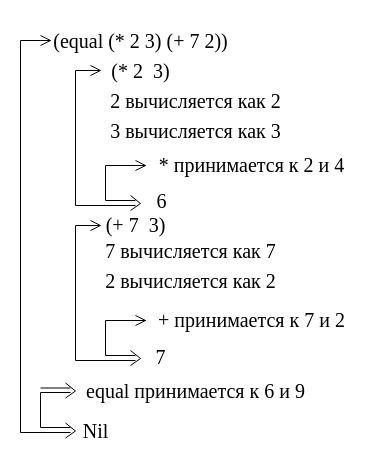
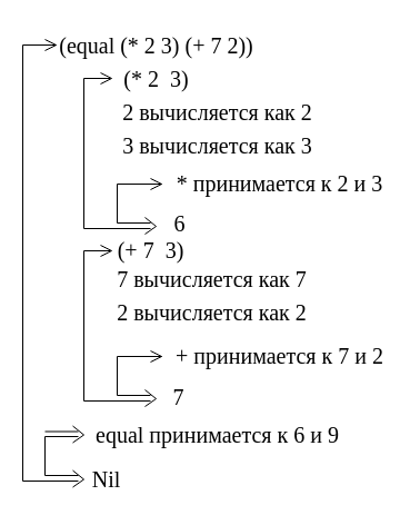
  <mxCell id="0" />
  <mxCell id="1" parent="0" />
  <mxCell id="2" value="" style="endArrow=none;html=1;rounded=0;fontFamily=Times New Roman;fontSize=20;" edge="1" parent="1"><mxGeometry width="50" height="50" relative="1" as="geometry"><mxPoint x="50" y="40" as="sourcePoint" /><mxPoint x="40" y="45" as="targetPoint" /></mxGeometry></mxCell>
  <mxCell id="3" value="" style="endArrow=none;html=1;rounded=0;" edge="1" parent="1"><mxGeometry width="50" height="50" relative="1" as="geometry"><mxPoint x="20" y="432" as="sourcePoint" /><mxPoint x="20" y="40" as="targetPoint" /></mxGeometry></mxCell>
  <mxCell id="4" value="&lt;font face=&quot;Times New Roman&quot; style=&quot;font-size: 20px;&quot;&gt;(equal (* 2 3) (+ 7 2))&lt;/font&gt;" style="text;html=1;align=center;verticalAlign=middle;resizable=0;points=[];autosize=1;strokeColor=none;fillColor=none;" vertex="1" parent="1"><mxGeometry x="40" y="20" width="200" height="40" as="geometry" /></mxCell>
  <mxCell id="5" value="2 вычисляется как 2" style="text;html=1;align=center;verticalAlign=middle;resizable=0;points=[];autosize=1;strokeColor=none;fillColor=none;fontSize=20;fontFamily=Times New Roman;" vertex="1" parent="1"><mxGeometry x="100" y="80" width="190" height="40" as="geometry" /></mxCell>
  <mxCell id="6" value="6" style="text;html=1;align=center;verticalAlign=middle;resizable=0;points=[];autosize=1;strokeColor=none;fillColor=none;fontSize=20;fontFamily=Times New Roman;" vertex="1" parent="1"><mxGeometry x="146" y="180" width="30" height="40" as="geometry" /></mxCell>
  <mxCell id="7" value="Nil" style="text;html=1;align=center;verticalAlign=middle;resizable=0;points=[];autosize=1;strokeColor=none;fillColor=none;fontSize=20;fontFamily=Times New Roman;" vertex="1" parent="1"><mxGeometry x="70" y="410" width="50" height="40" as="geometry" /></mxCell>
  <mxCell id="8" value="3 вычисляется как 3" style="text;html=1;align=center;verticalAlign=middle;resizable=0;points=[];autosize=1;strokeColor=none;fillColor=none;fontSize=20;fontFamily=Times New Roman;" vertex="1" parent="1"><mxGeometry x="100" y="110" width="190" height="40" as="geometry" /></mxCell>
  <mxCell id="9" value="(* 2&amp;nbsp; 3)" style="text;html=1;align=center;verticalAlign=middle;resizable=0;points=[];autosize=1;strokeColor=none;fillColor=none;fontSize=20;fontFamily=Times New Roman;" vertex="1" parent="1"><mxGeometry x="100" y="50" width="80" height="40" as="geometry" /></mxCell>
- <mxCell id="10" value="* принимается к 2 и 4" style="text;html=1;align=center;verticalAlign=middle;resizable=0;points=[];autosize=1;strokeColor=none;fillColor=none;fontSize=20;fontFamily=Times New Roman;" vertex="1" parent="1"><mxGeometry x="146" y="144" width="210" height="40" as="geometry" /></mxCell>
+ <mxCell id="10" value="* принимается к 2 и 3" style="text;html=1;align=center;verticalAlign=middle;resizable=0;points=[];autosize=1;strokeColor=none;fillColor=none;fontSize=20;fontFamily=Times New Roman;" vertex="1" parent="1"><mxGeometry x="146" y="144" width="210" height="40" as="geometry" /></mxCell>
  <mxCell id="11" value="equal принимается к 6 и 9" style="text;html=1;align=center;verticalAlign=middle;resizable=0;points=[];autosize=1;strokeColor=none;fillColor=none;fontSize=20;fontFamily=Times New Roman;" vertex="1" parent="1"><mxGeometry x="75" y="370" width="240" height="40" as="geometry" /></mxCell>
  <mxCell id="12" value="" style="endArrow=none;html=1;rounded=0;fontFamily=Times New Roman;fontSize=20;" edge="1" parent="1"><mxGeometry width="50" height="50" relative="1" as="geometry"><mxPoint x="75" y="205" as="sourcePoint" /><mxPoint x="75" y="70" as="targetPoint" /></mxGeometry></mxCell>
  <mxCell id="13" value="" style="endArrow=none;html=1;rounded=0;fontFamily=Times New Roman;fontSize=20;" edge="1" parent="1"><mxGeometry width="50" height="50" relative="1" as="geometry"><mxPoint x="105" y="200" as="sourcePoint" /><mxPoint x="105" y="165" as="targetPoint" /></mxGeometry></mxCell>
  <mxCell id="14" value="" style="endArrow=none;html=1;rounded=0;fontFamily=Times New Roman;fontSize=20;" edge="1" parent="1"><mxGeometry width="50" height="50" relative="1" as="geometry"><mxPoint x="105" y="200" as="sourcePoint" /><mxPoint x="135" y="200" as="targetPoint" /></mxGeometry></mxCell>
  <mxCell id="15" value="" style="endArrow=none;html=1;rounded=0;fontFamily=Times New Roman;fontSize=20;" edge="1" parent="1"><mxGeometry width="50" height="50" relative="1" as="geometry"><mxPoint x="75" y="205" as="sourcePoint" /><mxPoint x="135" y="205" as="targetPoint" /></mxGeometry></mxCell>
  <mxCell id="16" value="" style="endArrow=none;html=1;rounded=0;fontFamily=Times New Roman;fontSize=20;" edge="1" parent="1"><mxGeometry width="50" height="50" relative="1" as="geometry"><mxPoint x="20" y="40" as="sourcePoint" /><mxPoint x="50" y="40" as="targetPoint" /></mxGeometry></mxCell>
  <mxCell id="17" value="" style="endArrow=none;html=1;rounded=0;fontFamily=Times New Roman;fontSize=20;" edge="1" parent="1"><mxGeometry width="50" height="50" relative="1" as="geometry"><mxPoint x="40" y="35" as="sourcePoint" /><mxPoint x="50" y="40" as="targetPoint" /></mxGeometry></mxCell>
  <mxCell id="18" value="" style="endArrow=none;html=1;rounded=0;fontFamily=Times New Roman;fontSize=20;" edge="1" parent="1"><mxGeometry width="50" height="50" relative="1" as="geometry"><mxPoint x="100" y="70" as="sourcePoint" /><mxPoint x="90" y="75" as="targetPoint" /></mxGeometry></mxCell>
  <mxCell id="19" value="" style="endArrow=none;html=1;rounded=0;fontFamily=Times New Roman;fontSize=20;" edge="1" parent="1"><mxGeometry width="50" height="50" relative="1" as="geometry"><mxPoint x="90" y="65" as="sourcePoint" /><mxPoint x="100" y="70" as="targetPoint" /></mxGeometry></mxCell>
  <mxCell id="20" value="" style="endArrow=none;html=1;rounded=0;fontFamily=Times New Roman;fontSize=20;" edge="1" parent="1"><mxGeometry width="50" height="50" relative="1" as="geometry"><mxPoint x="75" y="70" as="sourcePoint" /><mxPoint x="99" y="70" as="targetPoint" /></mxGeometry></mxCell>
  <mxCell id="21" value="" style="endArrow=none;html=1;rounded=0;fontFamily=Times New Roman;fontSize=20;" edge="1" parent="1"><mxGeometry width="50" height="50" relative="1" as="geometry"><mxPoint x="145" y="165" as="sourcePoint" /><mxPoint x="135" y="170" as="targetPoint" /></mxGeometry></mxCell>
  <mxCell id="22" value="" style="endArrow=none;html=1;rounded=0;fontFamily=Times New Roman;fontSize=20;" edge="1" parent="1"><mxGeometry width="50" height="50" relative="1" as="geometry"><mxPoint x="135" y="160" as="sourcePoint" /><mxPoint x="145" y="165" as="targetPoint" /></mxGeometry></mxCell>
  <mxCell id="23" value="" style="endArrow=none;html=1;rounded=0;fontFamily=Times New Roman;fontSize=20;" edge="1" parent="1"><mxGeometry width="50" height="50" relative="1" as="geometry"><mxPoint x="105" y="165" as="sourcePoint" /><mxPoint x="145" y="165" as="targetPoint" /></mxGeometry></mxCell>
  <mxCell id="24" value="" style="endArrow=none;html=1;rounded=0;fontFamily=Times New Roman;fontSize=20;" edge="1" parent="1"><mxGeometry width="50" height="50" relative="1" as="geometry"><mxPoint x="140" y="203" as="sourcePoint" /><mxPoint x="130" y="210" as="targetPoint" /></mxGeometry></mxCell>
  <mxCell id="25" value="" style="endArrow=none;html=1;rounded=0;fontFamily=Times New Roman;fontSize=20;" edge="1" parent="1"><mxGeometry width="50" height="50" relative="1" as="geometry"><mxPoint x="130" y="195" as="sourcePoint" /><mxPoint x="140" y="203" as="targetPoint" /></mxGeometry></mxCell>
  <mxCell id="26" value="" style="endArrow=none;html=1;rounded=0;fontFamily=Times New Roman;fontSize=20;" edge="1" parent="1"><mxGeometry width="50" height="50" relative="1" as="geometry"><mxPoint x="40" y="387.5" as="sourcePoint" /><mxPoint x="70" y="387.5" as="targetPoint" /></mxGeometry></mxCell>
  <mxCell id="27" value="" style="endArrow=none;html=1;rounded=0;fontFamily=Times New Roman;fontSize=20;" edge="1" parent="1"><mxGeometry width="50" height="50" relative="1" as="geometry"><mxPoint x="40" y="392" as="sourcePoint" /><mxPoint x="70" y="392" as="targetPoint" /></mxGeometry></mxCell>
  <mxCell id="28" value="" style="endArrow=none;html=1;rounded=0;fontFamily=Times New Roman;fontSize=20;" edge="1" parent="1"><mxGeometry width="50" height="50" relative="1" as="geometry"><mxPoint x="75" y="390.5" as="sourcePoint" /><mxPoint x="65" y="397.5" as="targetPoint" /></mxGeometry></mxCell>
  <mxCell id="29" value="" style="endArrow=none;html=1;rounded=0;fontFamily=Times New Roman;fontSize=20;" edge="1" parent="1"><mxGeometry width="50" height="50" relative="1" as="geometry"><mxPoint x="65" y="382.5" as="sourcePoint" /><mxPoint x="75" y="390.5" as="targetPoint" /></mxGeometry></mxCell>
  <mxCell id="30" value="" style="endArrow=none;html=1;rounded=0;fontFamily=Times New Roman;fontSize=20;" edge="1" parent="1"><mxGeometry width="50" height="50" relative="1" as="geometry"><mxPoint x="40" y="427" as="sourcePoint" /><mxPoint x="40" y="392" as="targetPoint" /></mxGeometry></mxCell>
  <mxCell id="31" value="" style="endArrow=none;html=1;rounded=0;fontFamily=Times New Roman;fontSize=20;" edge="1" parent="1"><mxGeometry width="50" height="50" relative="1" as="geometry"><mxPoint x="40" y="427" as="sourcePoint" /><mxPoint x="70" y="427" as="targetPoint" /></mxGeometry></mxCell>
  <mxCell id="32" value="" style="endArrow=none;html=1;rounded=0;fontFamily=Times New Roman;fontSize=20;" edge="1" parent="1"><mxGeometry width="50" height="50" relative="1" as="geometry"><mxPoint x="75" y="430.5" as="sourcePoint" /><mxPoint x="65" y="437.5" as="targetPoint" /></mxGeometry></mxCell>
  <mxCell id="33" value="" style="endArrow=none;html=1;rounded=0;fontFamily=Times New Roman;fontSize=20;" edge="1" parent="1"><mxGeometry width="50" height="50" relative="1" as="geometry"><mxPoint x="65" y="422.5" as="sourcePoint" /><mxPoint x="75" y="430.5" as="targetPoint" /></mxGeometry></mxCell>
  <mxCell id="34" value="2 вычисляется как 2" style="text;html=1;align=center;verticalAlign=middle;resizable=0;points=[];autosize=1;strokeColor=none;fillColor=none;fontSize=20;fontFamily=Times New Roman;" vertex="1" parent="1"><mxGeometry x="95" y="260" width="190" height="40" as="geometry" /></mxCell>
  <mxCell id="35" value="7 вычисляется как 7" style="text;html=1;align=center;verticalAlign=middle;resizable=0;points=[];autosize=1;strokeColor=none;fillColor=none;fontSize=20;fontFamily=Times New Roman;" vertex="1" parent="1"><mxGeometry x="95" y="230" width="190" height="40" as="geometry" /></mxCell>
  <mxCell id="36" value="+ принимается к 7 и 2" style="text;html=1;align=center;verticalAlign=middle;resizable=0;points=[];autosize=1;strokeColor=none;fillColor=none;fontSize=20;fontFamily=Times New Roman;" vertex="1" parent="1"><mxGeometry x="146" y="299" width="210" height="40" as="geometry" /></mxCell>
  <mxCell id="37" value="" style="endArrow=none;html=1;rounded=0;fontFamily=Times New Roman;fontSize=20;" edge="1" parent="1"><mxGeometry width="50" height="50" relative="1" as="geometry"><mxPoint x="75" y="360" as="sourcePoint" /><mxPoint x="75" y="225" as="targetPoint" /></mxGeometry></mxCell>
  <mxCell id="38" value="" style="endArrow=none;html=1;rounded=0;fontFamily=Times New Roman;fontSize=20;" edge="1" parent="1"><mxGeometry width="50" height="50" relative="1" as="geometry"><mxPoint x="105" y="355" as="sourcePoint" /><mxPoint x="105" y="320" as="targetPoint" /></mxGeometry></mxCell>
  <mxCell id="39" value="" style="endArrow=none;html=1;rounded=0;fontFamily=Times New Roman;fontSize=20;" edge="1" parent="1"><mxGeometry width="50" height="50" relative="1" as="geometry"><mxPoint x="105" y="355" as="sourcePoint" /><mxPoint x="135" y="355" as="targetPoint" /></mxGeometry></mxCell>
  <mxCell id="40" value="" style="endArrow=none;html=1;rounded=0;fontFamily=Times New Roman;fontSize=20;" edge="1" parent="1"><mxGeometry width="50" height="50" relative="1" as="geometry"><mxPoint x="75" y="360" as="sourcePoint" /><mxPoint x="135" y="360" as="targetPoint" /></mxGeometry></mxCell>
  <mxCell id="41" value="" style="endArrow=none;html=1;rounded=0;fontFamily=Times New Roman;fontSize=20;" edge="1" parent="1"><mxGeometry width="50" height="50" relative="1" as="geometry"><mxPoint x="100" y="225" as="sourcePoint" /><mxPoint x="90" y="230" as="targetPoint" /></mxGeometry></mxCell>
  <mxCell id="42" value="" style="endArrow=none;html=1;rounded=0;fontFamily=Times New Roman;fontSize=20;" edge="1" parent="1"><mxGeometry width="50" height="50" relative="1" as="geometry"><mxPoint x="90" y="220" as="sourcePoint" /><mxPoint x="100" y="225" as="targetPoint" /></mxGeometry></mxCell>
  <mxCell id="43" value="" style="endArrow=none;html=1;rounded=0;fontFamily=Times New Roman;fontSize=20;" edge="1" parent="1"><mxGeometry width="50" height="50" relative="1" as="geometry"><mxPoint x="75" y="225" as="sourcePoint" /><mxPoint x="99" y="225" as="targetPoint" /></mxGeometry></mxCell>
  <mxCell id="44" value="" style="endArrow=none;html=1;rounded=0;fontFamily=Times New Roman;fontSize=20;" edge="1" parent="1"><mxGeometry width="50" height="50" relative="1" as="geometry"><mxPoint x="145" y="320" as="sourcePoint" /><mxPoint x="135" y="325" as="targetPoint" /></mxGeometry></mxCell>
  <mxCell id="45" value="" style="endArrow=none;html=1;rounded=0;fontFamily=Times New Roman;fontSize=20;" edge="1" parent="1"><mxGeometry width="50" height="50" relative="1" as="geometry"><mxPoint x="135" y="315" as="sourcePoint" /><mxPoint x="145" y="320" as="targetPoint" /></mxGeometry></mxCell>
  <mxCell id="46" value="" style="endArrow=none;html=1;rounded=0;fontFamily=Times New Roman;fontSize=20;" edge="1" parent="1"><mxGeometry width="50" height="50" relative="1" as="geometry"><mxPoint x="105" y="320" as="sourcePoint" /><mxPoint x="145" y="320" as="targetPoint" /></mxGeometry></mxCell>
  <mxCell id="47" value="" style="endArrow=none;html=1;rounded=0;fontFamily=Times New Roman;fontSize=20;" edge="1" parent="1"><mxGeometry width="50" height="50" relative="1" as="geometry"><mxPoint x="140" y="358" as="sourcePoint" /><mxPoint x="130" y="365" as="targetPoint" /></mxGeometry></mxCell>
  <mxCell id="48" value="" style="endArrow=none;html=1;rounded=0;fontFamily=Times New Roman;fontSize=20;" edge="1" parent="1"><mxGeometry width="50" height="50" relative="1" as="geometry"><mxPoint x="130" y="350" as="sourcePoint" /><mxPoint x="140" y="358" as="targetPoint" /></mxGeometry></mxCell>
  <mxCell id="49" value="(+ 7&amp;nbsp; 3)" style="text;html=1;align=center;verticalAlign=middle;resizable=0;points=[];autosize=1;strokeColor=none;fillColor=none;fontSize=20;fontFamily=Times New Roman;" vertex="1" parent="1"><mxGeometry x="95" y="204" width="80" height="40" as="geometry" /></mxCell>
  <mxCell id="50" value="7" style="text;html=1;align=center;verticalAlign=middle;resizable=0;points=[];autosize=1;strokeColor=none;fillColor=none;fontSize=20;fontFamily=Times New Roman;" vertex="1" parent="1"><mxGeometry x="145" y="336" width="30" height="40" as="geometry" /></mxCell>
  <mxCell id="51" value="" style="endArrow=none;html=1;rounded=0;fontFamily=Times New Roman;fontSize=20;" edge="1" parent="1"><mxGeometry width="50" height="50" relative="1" as="geometry"><mxPoint x="20" y="432" as="sourcePoint" /><mxPoint x="70" y="432" as="targetPoint" /></mxGeometry></mxCell>
